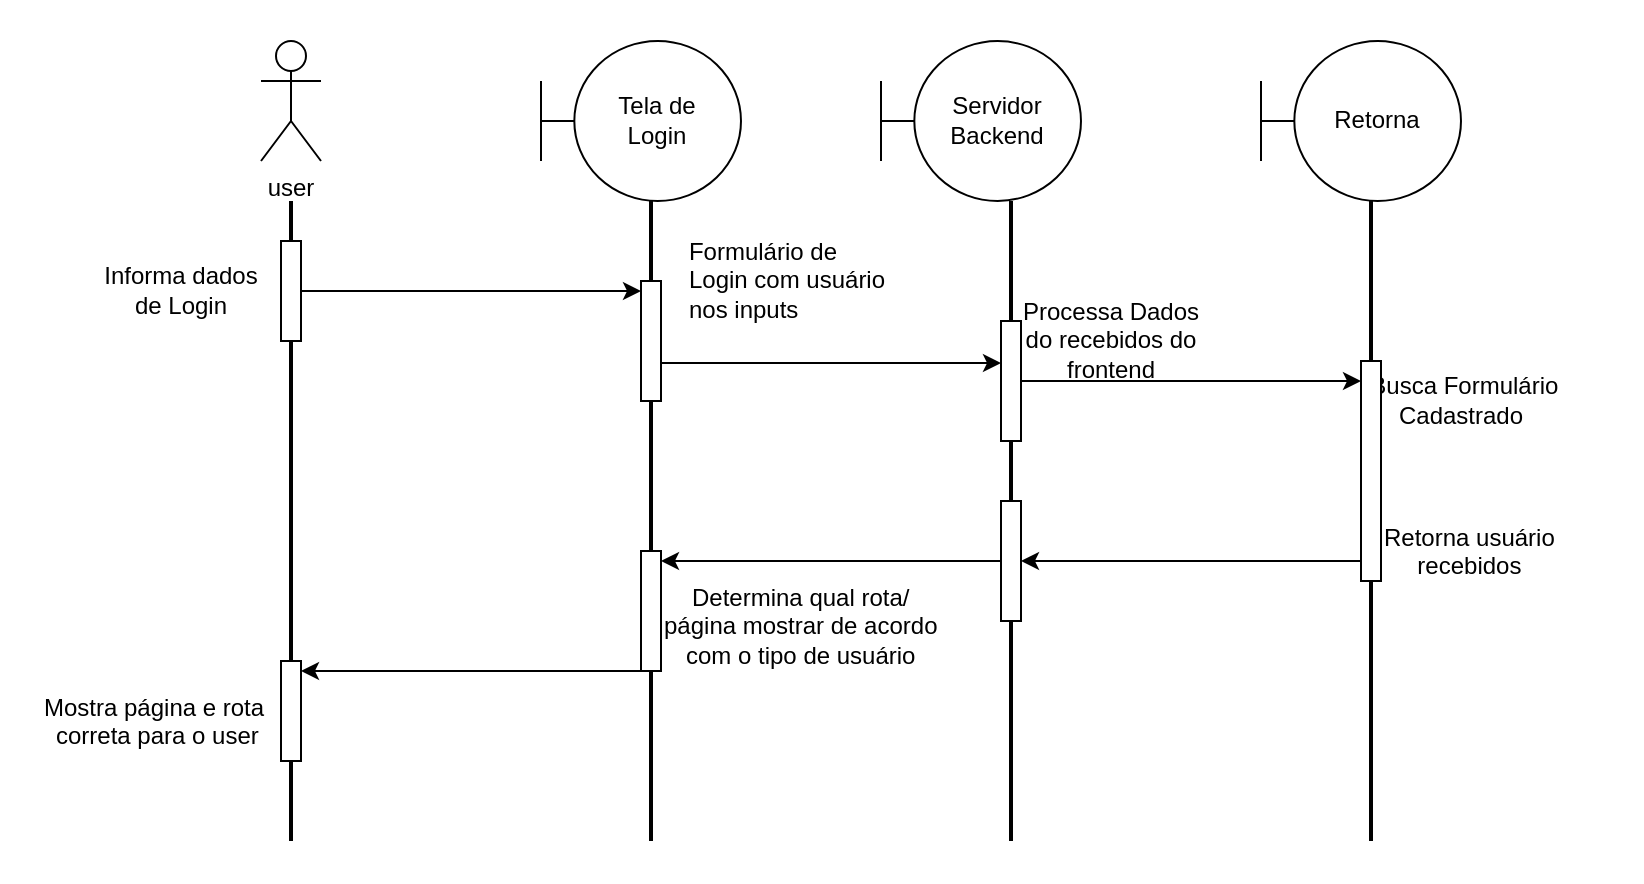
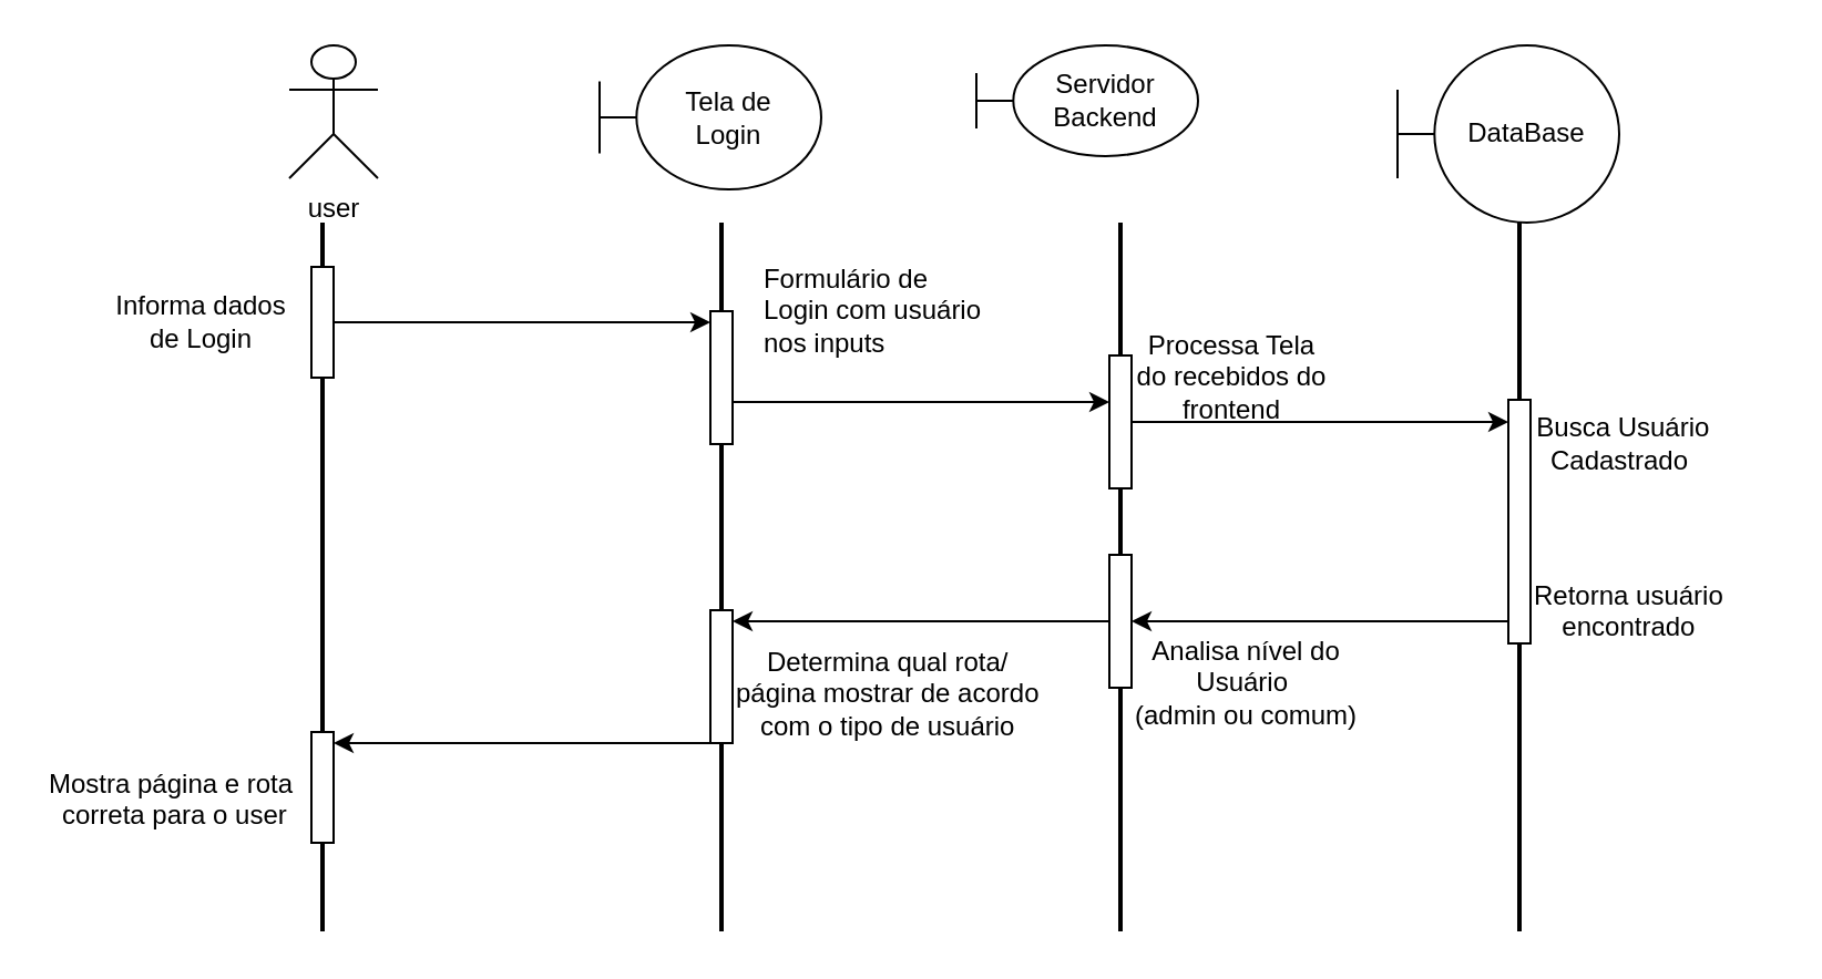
  <mxCell id="0" />
  <mxCell id="1" parent="0" />
- <mxCell id="2" value="user" style="shape=umlActor;verticalLabelPosition=bottom;verticalAlign=top;html=1;" parent="1" vertex="1"><mxGeometry x="130" y="20" width="30" height="60" as="geometry" /></mxCell>
- <mxCell id="3" value="Tela de &lt;br&gt;Login" style="shape=umlBoundary;whiteSpace=wrap;html=1;" parent="1" vertex="1"><mxGeometry x="270" y="20" width="100" height="80" as="geometry" /></mxCell>
- <mxCell id="4" value="Servidor&lt;br&gt;Backend" style="shape=umlBoundary;whiteSpace=wrap;html=1;" parent="1" vertex="1"><mxGeometry x="440" y="20" width="100" height="80" as="geometry" /></mxCell>
+ <mxCell id="2" value="user" style="shape=umlActor;verticalLabelPosition=bottom;verticalAlign=top;html=1;" parent="1" vertex="1"><mxGeometry x="130" y="20" width="40" height="60" as="geometry" /></mxCell>
+ <mxCell id="3" value="Tela de &lt;br&gt;Login" style="shape=umlBoundary;whiteSpace=wrap;html=1;" parent="1" vertex="1"><mxGeometry x="270" y="20" width="100" height="65" as="geometry" /></mxCell>
+ <mxCell id="4" value="Servidor&lt;br&gt;Backend" style="shape=umlBoundary;whiteSpace=wrap;html=1;" parent="1" vertex="1"><mxGeometry x="440" y="20" width="100" height="50" as="geometry" /></mxCell>
  <mxCell id="5" value="" style="line;strokeWidth=2;direction=south;html=1;" parent="1" vertex="1"><mxGeometry x="320" y="100" width="10" height="160" as="geometry" /></mxCell>
  <mxCell id="6" value="" style="line;strokeWidth=2;direction=south;html=1;" parent="1" vertex="1"><mxGeometry x="500" y="100" width="10" height="160" as="geometry" /></mxCell>
  <mxCell id="7" value="" style="line;strokeWidth=2;direction=south;html=1;" parent="1" vertex="1"><mxGeometry x="140" y="100" width="10" height="160" as="geometry" /></mxCell>
  <mxCell id="8" value="" style="html=1;points=[[0,0,0,0,5],[0,1,0,0,-5],[1,0,0,0,5],[1,1,0,0,-5]];perimeter=orthogonalPerimeter;outlineConnect=0;targetShapes=umlLifeline;portConstraint=eastwest;newEdgeStyle={&quot;curved&quot;:0,&quot;rounded&quot;:0};" parent="1" vertex="1"><mxGeometry x="140" y="120" width="10" height="50" as="geometry" /></mxCell>
  <mxCell id="9" value="&lt;div style=&quot;&quot;&gt;&lt;span style=&quot;background-color: initial;&quot;&gt;Informa dados&lt;/span&gt;&lt;/div&gt;&lt;div style=&quot;&quot;&gt;&lt;span style=&quot;background-color: initial;&quot;&gt;de Login&lt;/span&gt;&lt;/div&gt;" style="text;html=1;align=center;verticalAlign=middle;resizable=0;points=[];autosize=1;strokeColor=none;fillColor=none;" parent="1" vertex="1"><mxGeometry x="40" y="125" width="100" height="40" as="geometry" /></mxCell>
  <mxCell id="10" style="edgeStyle=orthogonalEdgeStyle;rounded=0;orthogonalLoop=1;jettySize=auto;html=1;curved=0;" parent="1" source="11" target="13" edge="1"><mxGeometry relative="1" as="geometry"><Array as="points"><mxPoint x="370" y="181" /><mxPoint x="370" y="181" /></Array></mxGeometry></mxCell>
  <mxCell id="11" value="" style="html=1;points=[[0,0,0,0,5],[0,1,0,0,-5],[1,0,0,0,5],[1,1,0,0,-5]];perimeter=orthogonalPerimeter;outlineConnect=0;targetShapes=umlLifeline;portConstraint=eastwest;newEdgeStyle={&quot;curved&quot;:0,&quot;rounded&quot;:0};" parent="1" vertex="1"><mxGeometry x="320" y="140" width="10" height="60" as="geometry" /></mxCell>
  <mxCell id="12" style="edgeStyle=orthogonalEdgeStyle;rounded=0;orthogonalLoop=1;jettySize=auto;html=1;curved=0;" parent="1" source="13" target="25" edge="1"><mxGeometry relative="1" as="geometry"><Array as="points"><mxPoint x="640" y="190" /><mxPoint x="640" y="190" /></Array></mxGeometry></mxCell>
  <mxCell id="13" value="" style="html=1;points=[[0,0,0,0,5],[0,1,0,0,-5],[1,0,0,0,5],[1,1,0,0,-5]];perimeter=orthogonalPerimeter;outlineConnect=0;targetShapes=umlLifeline;portConstraint=eastwest;newEdgeStyle={&quot;curved&quot;:0,&quot;rounded&quot;:0};" parent="1" vertex="1"><mxGeometry x="500" y="160" width="10" height="60" as="geometry" /></mxCell>
  <mxCell id="14" value="&lt;div style=&quot;text-align: justify;&quot;&gt;&lt;span style=&quot;background-color: initial;&quot;&gt;Formulário de&lt;/span&gt;&lt;/div&gt;&lt;div style=&quot;text-align: justify;&quot;&gt;&lt;span style=&quot;background-color: initial;&quot;&gt;Login com usuário&lt;/span&gt;&lt;/div&gt;&lt;div style=&quot;text-align: justify;&quot;&gt;&lt;span style=&quot;background-color: initial;&quot;&gt;nos inputs&lt;/span&gt;&lt;/div&gt;" style="text;html=1;align=center;verticalAlign=middle;resizable=0;points=[];autosize=1;strokeColor=none;fillColor=none;" parent="1" vertex="1"><mxGeometry x="323" y="110" width="140" height="60" as="geometry" /></mxCell>
- <mxCell id="15" value="Processa Dados &lt;br&gt;do recebidos do &lt;br&gt;frontend" style="text;html=1;align=center;verticalAlign=middle;resizable=0;points=[];autosize=1;strokeColor=none;fillColor=none;" parent="1" vertex="1"><mxGeometry x="500" y="140" width="110" height="60" as="geometry" /></mxCell>
- <mxCell id="16" value="Retorna" style="shape=umlBoundary;whiteSpace=wrap;html=1;" parent="1" vertex="1"><mxGeometry x="630" y="20" width="100" height="80" as="geometry" /></mxCell>
+ <mxCell id="15" value="Processa Tela &lt;br&gt;do recebidos do &lt;br&gt;frontend" style="text;html=1;align=center;verticalAlign=middle;resizable=0;points=[];autosize=1;strokeColor=none;fillColor=none;" parent="1" vertex="1"><mxGeometry x="500" y="140" width="110" height="60" as="geometry" /></mxCell>
+ <mxCell id="16" value="DataBase" style="shape=umlBoundary;whiteSpace=wrap;html=1;" parent="1" vertex="1"><mxGeometry x="630" y="20" width="100" height="80" as="geometry" /></mxCell>
  <mxCell id="17" value="" style="line;strokeWidth=2;direction=south;html=1;" parent="1" vertex="1"><mxGeometry x="680" y="100" width="10" height="160" as="geometry" /></mxCell>
- <mxCell id="18" value="&amp;nbsp; Busca Formulário&amp;nbsp;&lt;br&gt;Cadastrado" style="text;html=1;align=center;verticalAlign=middle;resizable=0;points=[];autosize=1;strokeColor=none;fillColor=none;" parent="1" vertex="1"><mxGeometry x="675" y="180" width="110" height="40" as="geometry" /></mxCell>
+ <mxCell id="18" value="&amp;nbsp; Busca Usuário&amp;nbsp;&lt;br&gt;Cadastrado" style="text;html=1;align=center;verticalAlign=middle;resizable=0;points=[];autosize=1;strokeColor=none;fillColor=none;" parent="1" vertex="1"><mxGeometry x="675" y="180" width="110" height="40" as="geometry" /></mxCell>
  <mxCell id="19" value="" style="line;strokeWidth=2;direction=south;html=1;" parent="1" vertex="1"><mxGeometry x="500" y="260" width="10" height="160" as="geometry" /></mxCell>
  <mxCell id="20" value="" style="line;strokeWidth=2;direction=south;html=1;" parent="1" vertex="1"><mxGeometry x="680" y="260" width="10" height="160" as="geometry" /></mxCell>
  <mxCell id="21" value="" style="line;strokeWidth=2;direction=south;html=1;" parent="1" vertex="1"><mxGeometry x="320" y="260" width="10" height="160" as="geometry" /></mxCell>
  <mxCell id="22" value="" style="line;strokeWidth=2;direction=south;html=1;" parent="1" vertex="1"><mxGeometry x="140" y="260" width="10" height="160" as="geometry" /></mxCell>
  <mxCell id="23" style="edgeStyle=orthogonalEdgeStyle;rounded=0;orthogonalLoop=1;jettySize=auto;html=1;curved=0;entryX=0;entryY=0;entryDx=0;entryDy=5;entryPerimeter=0;" parent="1" source="8" target="11" edge="1"><mxGeometry relative="1" as="geometry"><Array as="points"><mxPoint x="320" y="145" /></Array></mxGeometry></mxCell>
  <mxCell id="24" style="edgeStyle=orthogonalEdgeStyle;rounded=0;orthogonalLoop=1;jettySize=auto;html=1;curved=0;" parent="1" source="25" target="26" edge="1"><mxGeometry relative="1" as="geometry"><Array as="points"><mxPoint x="630" y="280" /><mxPoint x="630" y="280" /></Array></mxGeometry></mxCell>
  <mxCell id="25" value="" style="html=1;points=[[0,0,0,0,5],[0,1,0,0,-5],[1,0,0,0,5],[1,1,0,0,-5]];perimeter=orthogonalPerimeter;outlineConnect=0;targetShapes=umlLifeline;portConstraint=eastwest;newEdgeStyle={&quot;curved&quot;:0,&quot;rounded&quot;:0};" parent="1" vertex="1"><mxGeometry x="680" y="180" width="10" height="110" as="geometry" /></mxCell>
  <mxCell id="26" value="" style="html=1;points=[[0,0,0,0,5],[0,1,0,0,-5],[1,0,0,0,5],[1,1,0,0,-5]];perimeter=orthogonalPerimeter;outlineConnect=0;targetShapes=umlLifeline;portConstraint=eastwest;newEdgeStyle={&quot;curved&quot;:0,&quot;rounded&quot;:0};" parent="1" vertex="1"><mxGeometry x="500" y="250" width="10" height="60" as="geometry" /></mxCell>
- <mxCell id="27" value="&lt;div style=&quot;text-align: center;&quot;&gt;&lt;span style=&quot;background-color: initial; text-wrap: nowrap;&quot;&gt;Retorna usuário &lt;br&gt;recebidos&lt;/span&gt;&lt;/div&gt;" style="text;whiteSpace=wrap;html=1;" parent="1" vertex="1"><mxGeometry x="690" y="255" width="110" height="50" as="geometry" /></mxCell>
+ <mxCell id="27" value="&lt;div style=&quot;text-align: center;&quot;&gt;&lt;span style=&quot;background-color: initial; text-wrap: nowrap;&quot;&gt;Retorna usuário &lt;br&gt;encontrado&lt;/span&gt;&lt;/div&gt;" style="text;whiteSpace=wrap;html=1;" parent="1" vertex="1"><mxGeometry x="690" y="255" width="110" height="50" as="geometry" /></mxCell>
+ <mxCell id="28" value="&lt;div style=&quot;text-align: center;&quot;&gt;&lt;span style=&quot;background-color: initial; text-wrap: nowrap;&quot;&gt;Analisa nível do&lt;br&gt;Usuário&amp;nbsp;&lt;br&gt;(admin ou comum)&lt;/span&gt;&lt;/div&gt;" style="text;whiteSpace=wrap;html=1;" parent="1" vertex="1"><mxGeometry x="510" y="280" width="100" height="50" as="geometry" /></mxCell>
  <mxCell id="29" value="" style="html=1;points=[[0,0,0,0,5],[0,1,0,0,-5],[1,0,0,0,5],[1,1,0,0,-5]];perimeter=orthogonalPerimeter;outlineConnect=0;targetShapes=umlLifeline;portConstraint=eastwest;newEdgeStyle={&quot;curved&quot;:0,&quot;rounded&quot;:0};" parent="1" vertex="1"><mxGeometry x="320" y="275" width="10" height="60" as="geometry" /></mxCell>
  <mxCell id="30" style="edgeStyle=orthogonalEdgeStyle;rounded=0;orthogonalLoop=1;jettySize=auto;html=1;curved=0;entryX=1;entryY=0;entryDx=0;entryDy=5;entryPerimeter=0;" parent="1" source="26" target="29" edge="1"><mxGeometry relative="1" as="geometry" /></mxCell>
  <mxCell id="31" value="&lt;div style=&quot;text-align: center;&quot;&gt;&lt;span style=&quot;text-wrap: nowrap;&quot;&gt;Determina qual rota/&lt;br&gt;página mostrar de acordo &lt;br&gt;com o tipo de usuário&lt;/span&gt;&lt;/div&gt;" style="text;whiteSpace=wrap;html=1;" parent="1" vertex="1"><mxGeometry x="330" y="285" width="100" height="50" as="geometry" /></mxCell>
  <mxCell id="32" value="" style="html=1;points=[[0,0,0,0,5],[0,1,0,0,-5],[1,0,0,0,5],[1,1,0,0,-5]];perimeter=orthogonalPerimeter;outlineConnect=0;targetShapes=umlLifeline;portConstraint=eastwest;newEdgeStyle={&quot;curved&quot;:0,&quot;rounded&quot;:0};" parent="1" vertex="1"><mxGeometry x="140" y="330" width="10" height="50" as="geometry" /></mxCell>
  <mxCell id="33" style="edgeStyle=orthogonalEdgeStyle;rounded=0;orthogonalLoop=1;jettySize=auto;html=1;curved=0;entryX=1;entryY=0;entryDx=0;entryDy=5;entryPerimeter=0;" parent="1" source="29" target="32" edge="1"><mxGeometry relative="1" as="geometry"><Array as="points"><mxPoint x="270" y="335" /><mxPoint x="270" y="335" /></Array></mxGeometry></mxCell>
  <mxCell id="34" value="&lt;div style=&quot;text-align: center;&quot;&gt;&lt;span style=&quot;background-color: initial; text-wrap: nowrap;&quot;&gt;Mostra página e rota&amp;nbsp;&lt;br&gt;correta para o user&lt;/span&gt;&lt;/div&gt;" style="text;whiteSpace=wrap;html=1;" parent="1" vertex="1"><mxGeometry x="20" y="340" width="120" height="40" as="geometry" /></mxCell>
